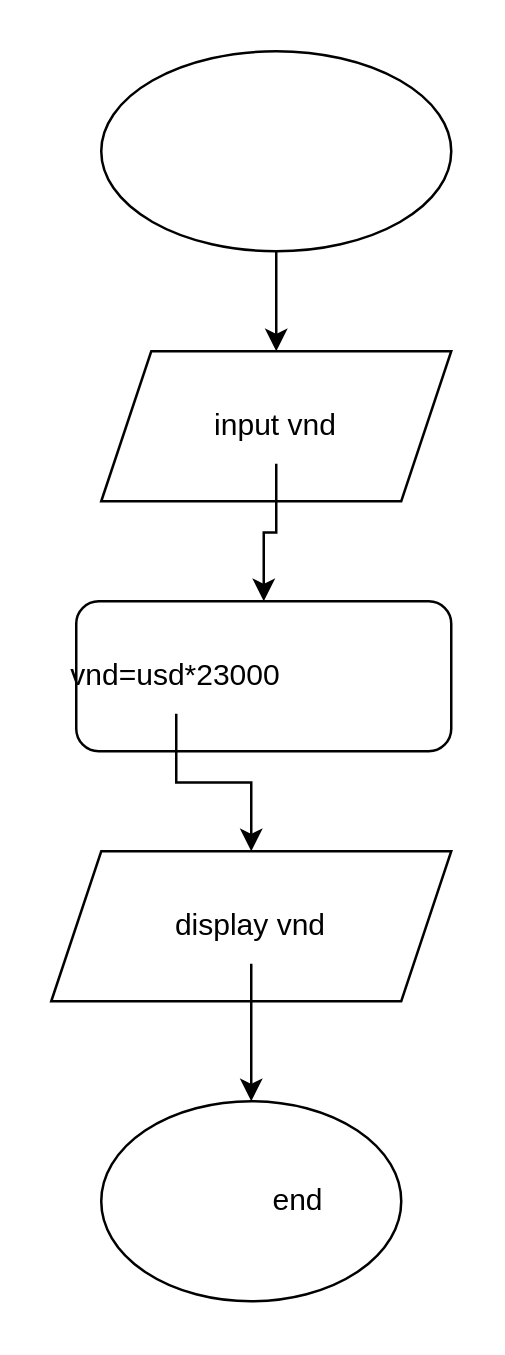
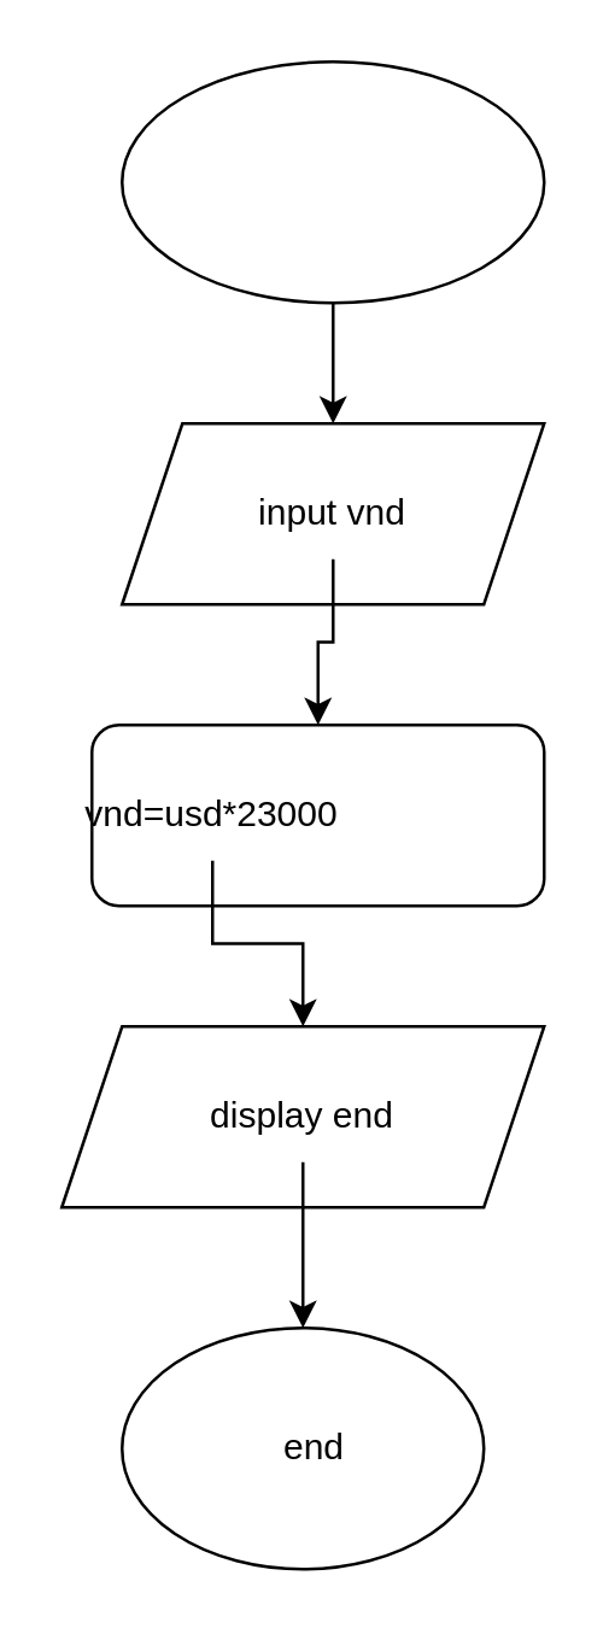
  <mxCell id="0" />
  <mxCell id="1" parent="0" />
  <mxCell id="2" style="edgeStyle=orthogonalEdgeStyle;rounded=0;orthogonalLoop=1;jettySize=auto;html=1;exitX=0.5;exitY=1;exitDx=0;exitDy=0;entryX=0.5;entryY=0;entryDx=0;entryDy=0;" edge="1" parent="1" source="3" target="4"><mxGeometry relative="1" as="geometry" /></mxCell>
  <mxCell id="3" value="" style="ellipse;whiteSpace=wrap;html=1;fillColor=default;" vertex="1" parent="1"><mxGeometry x="40" y="20" width="140" height="80" as="geometry" /></mxCell>
  <mxCell id="4" value="" style="shape=parallelogram;perimeter=parallelogramPerimeter;whiteSpace=wrap;html=1;fixedSize=1;fillColor=default;" vertex="1" parent="1"><mxGeometry x="40" y="140" width="140" height="60" as="geometry" /></mxCell>
  <mxCell id="5" style="edgeStyle=orthogonalEdgeStyle;rounded=0;orthogonalLoop=1;jettySize=auto;html=1;entryX=0.5;entryY=0;entryDx=0;entryDy=0;" edge="1" parent="1" source="6" target="7"><mxGeometry relative="1" as="geometry" /></mxCell>
  <mxCell id="6" value="input vnd" style="text;html=1;strokeColor=none;fillColor=none;align=center;verticalAlign=middle;whiteSpace=wrap;rounded=0;" vertex="1" parent="1"><mxGeometry x="80" y="155" width="60" height="30" as="geometry" /></mxCell>
  <mxCell id="7" value="" style="rounded=1;whiteSpace=wrap;html=1;fillColor=default;" vertex="1" parent="1"><mxGeometry x="30" y="240" width="150" height="60" as="geometry" /></mxCell>
  <mxCell id="8" style="edgeStyle=orthogonalEdgeStyle;rounded=0;orthogonalLoop=1;jettySize=auto;html=1;" edge="1" parent="1" source="9" target="10"><mxGeometry relative="1" as="geometry" /></mxCell>
  <mxCell id="9" value="vnd=usd*23000" style="text;html=1;strokeColor=none;fillColor=none;align=center;verticalAlign=middle;whiteSpace=wrap;rounded=0;" vertex="1" parent="1"><mxGeometry x="40" y="255" width="60" height="30" as="geometry" /></mxCell>
  <mxCell id="10" value="" style="shape=parallelogram;perimeter=parallelogramPerimeter;whiteSpace=wrap;html=1;fixedSize=1;fillColor=default;" vertex="1" parent="1"><mxGeometry x="20" y="340" width="160" height="60" as="geometry" /></mxCell>
  <mxCell id="11" style="edgeStyle=orthogonalEdgeStyle;rounded=0;orthogonalLoop=1;jettySize=auto;html=1;" edge="1" parent="1" source="12" target="13"><mxGeometry relative="1" as="geometry" /></mxCell>
- <mxCell id="12" value="display vnd" style="text;html=1;strokeColor=none;fillColor=none;align=center;verticalAlign=middle;whiteSpace=wrap;rounded=0;" vertex="1" parent="1"><mxGeometry x="60" y="355" width="80" height="30" as="geometry" /></mxCell>
+ <mxCell id="12" value="display end" style="text;html=1;strokeColor=none;fillColor=none;align=center;verticalAlign=middle;whiteSpace=wrap;rounded=0;" vertex="1" parent="1"><mxGeometry x="60" y="355" width="80" height="30" as="geometry" /></mxCell>
  <mxCell id="13" value="" style="ellipse;whiteSpace=wrap;html=1;fillColor=default;" vertex="1" parent="1"><mxGeometry x="40" y="440" width="120" height="80" as="geometry" /></mxCell>
- <mxCell id="14" value="end" style="text;html=1;strokeColor=none;fillColor=none;align=center;verticalAlign=middle;whiteSpace=wrap;rounded=0;" vertex="1" parent="1"><mxGeometry x="89" y="465" width="60" height="30" as="geometry" /></mxCell>
+ <mxCell id="14" value="end" style="text;html=1;strokeColor=none;fillColor=none;align=center;verticalAlign=middle;whiteSpace=wrap;rounded=0;" vertex="1" parent="1"><mxGeometry x="74" y="465" width="60" height="30" as="geometry" /></mxCell>
